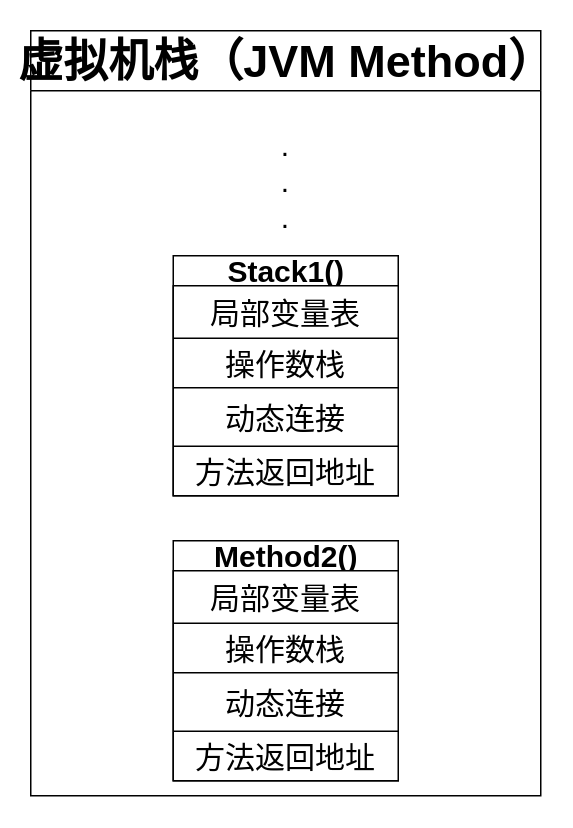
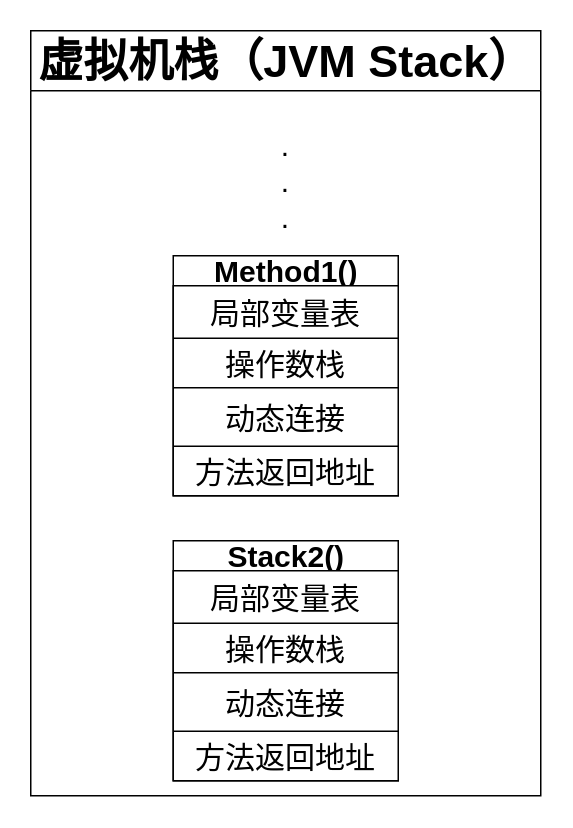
  <mxCell id="0" />
  <mxCell id="1" parent="0" />
- <mxCell id="2" value="虚拟机栈（JVM Method）" style="swimlane;html=1;startSize=40;horizontal=1;containerType=tree;newEdgeStyle={&quot;edgeStyle&quot;:&quot;elbowEdgeStyle&quot;,&quot;startArrow&quot;:&quot;none&quot;,&quot;endArrow&quot;:&quot;none&quot;};gradientColor=#ffffff;fontSize=30;" vertex="1" parent="1"><mxGeometry x="20" y="20" width="340" height="510" as="geometry" /></mxCell>
+ <mxCell id="2" value="虚拟机栈（JVM Stack）" style="swimlane;html=1;startSize=40;horizontal=1;containerType=tree;newEdgeStyle={&quot;edgeStyle&quot;:&quot;elbowEdgeStyle&quot;,&quot;startArrow&quot;:&quot;none&quot;,&quot;endArrow&quot;:&quot;none&quot;};gradientColor=#ffffff;fontSize=30;" vertex="1" parent="1"><mxGeometry x="20" y="20" width="340" height="510" as="geometry" /></mxCell>
  <mxCell id="3" value="&lt;font style=&quot;font-size: 20px;&quot;&gt;.&lt;br style=&quot;font-size: 20px;&quot;&gt;.&lt;br style=&quot;font-size: 20px;&quot;&gt;.&lt;/font&gt;" style="rounded=0;whiteSpace=wrap;html=1;gradientColor=#ffffff;strokeColor=none;fontSize=20;" vertex="1" parent="2"><mxGeometry x="110" y="50" width="120" height="100" as="geometry" /></mxCell>
- <mxCell id="4" value="Stack1()" style="swimlane;html=1;startSize=20;horizontal=1;containerType=tree;newEdgeStyle={&quot;edgeStyle&quot;:&quot;elbowEdgeStyle&quot;,&quot;startArrow&quot;:&quot;none&quot;,&quot;endArrow&quot;:&quot;none&quot;};gradientColor=#ffffff;fontSize=20;" vertex="1" parent="2"><mxGeometry x="95" y="150" width="150" height="160" as="geometry" /></mxCell>
+ <mxCell id="4" value="Method1()" style="swimlane;html=1;startSize=20;horizontal=1;containerType=tree;newEdgeStyle={&quot;edgeStyle&quot;:&quot;elbowEdgeStyle&quot;,&quot;startArrow&quot;:&quot;none&quot;,&quot;endArrow&quot;:&quot;none&quot;};gradientColor=#ffffff;fontSize=20;" vertex="1" parent="2"><mxGeometry x="95" y="150" width="150" height="160" as="geometry" /></mxCell>
  <mxCell id="5" value="" style="shape=table;html=1;whiteSpace=wrap;startSize=0;container=1;collapsible=0;childLayout=tableLayout;gradientColor=#ffffff;fontSize=15;" vertex="1" parent="4"><mxGeometry y="20" width="150" height="140" as="geometry" /></mxCell>
  <mxCell id="6" value="" style="shape=partialRectangle;html=1;whiteSpace=wrap;collapsible=0;dropTarget=0;pointerEvents=0;fillColor=none;top=0;left=0;bottom=0;right=0;points=[[0,0.5],[1,0.5]];portConstraint=eastwest;" vertex="1" parent="5"><mxGeometry width="150" height="35" as="geometry" /></mxCell>
  <mxCell id="7" value="局部变量表" style="shape=partialRectangle;html=1;whiteSpace=wrap;connectable=0;fillColor=none;top=0;left=0;bottom=0;right=0;overflow=hidden;fontSize=20;" vertex="1" parent="6"><mxGeometry width="150" height="35" as="geometry" /></mxCell>
  <mxCell id="8" value="" style="shape=partialRectangle;html=1;whiteSpace=wrap;collapsible=0;dropTarget=0;pointerEvents=0;fillColor=none;top=0;left=0;bottom=0;right=0;points=[[0,0.5],[1,0.5]];portConstraint=eastwest;" vertex="1" parent="5"><mxGeometry y="35" width="150" height="33" as="geometry" /></mxCell>
  <mxCell id="9" value="操作数栈" style="shape=partialRectangle;html=1;whiteSpace=wrap;connectable=0;fillColor=none;top=0;left=0;bottom=0;right=0;overflow=hidden;fontSize=20;" vertex="1" parent="8"><mxGeometry width="150" height="33" as="geometry" /></mxCell>
  <mxCell id="10" style="shape=partialRectangle;html=1;whiteSpace=wrap;collapsible=0;dropTarget=0;pointerEvents=0;fillColor=none;top=0;left=0;bottom=0;right=0;points=[[0,0.5],[1,0.5]];portConstraint=eastwest;" vertex="1" parent="5"><mxGeometry y="68" width="150" height="39" as="geometry" /></mxCell>
  <mxCell id="11" value="&lt;font style=&quot;font-size: 20px&quot;&gt;动态连接&lt;/font&gt;" style="shape=partialRectangle;html=1;whiteSpace=wrap;connectable=0;fillColor=none;top=0;left=0;bottom=0;right=0;overflow=hidden;" vertex="1" parent="10"><mxGeometry width="150" height="39" as="geometry" /></mxCell>
  <mxCell id="12" style="shape=partialRectangle;html=1;whiteSpace=wrap;collapsible=0;dropTarget=0;pointerEvents=0;fillColor=none;top=0;left=0;bottom=0;right=0;points=[[0,0.5],[1,0.5]];portConstraint=eastwest;" vertex="1" parent="5"><mxGeometry y="107" width="150" height="33" as="geometry" /></mxCell>
  <mxCell id="13" value="方法返回地址" style="shape=partialRectangle;html=1;whiteSpace=wrap;connectable=0;fillColor=none;top=0;left=0;bottom=0;right=0;overflow=hidden;fontSize=20;" vertex="1" parent="12"><mxGeometry width="150" height="33" as="geometry" /></mxCell>
- <mxCell id="14" value="Method2()" style="swimlane;html=1;startSize=20;horizontal=1;containerType=tree;newEdgeStyle={&quot;edgeStyle&quot;:&quot;elbowEdgeStyle&quot;,&quot;startArrow&quot;:&quot;none&quot;,&quot;endArrow&quot;:&quot;none&quot;};gradientColor=#ffffff;fontSize=20;" vertex="1" parent="2"><mxGeometry x="95" y="340" width="150" height="160" as="geometry" /></mxCell>
+ <mxCell id="14" value="Stack2()" style="swimlane;html=1;startSize=20;horizontal=1;containerType=tree;newEdgeStyle={&quot;edgeStyle&quot;:&quot;elbowEdgeStyle&quot;,&quot;startArrow&quot;:&quot;none&quot;,&quot;endArrow&quot;:&quot;none&quot;};gradientColor=#ffffff;fontSize=20;" vertex="1" parent="2"><mxGeometry x="95" y="340" width="150" height="160" as="geometry" /></mxCell>
  <mxCell id="15" value="" style="shape=table;html=1;whiteSpace=wrap;startSize=0;container=1;collapsible=0;childLayout=tableLayout;gradientColor=#ffffff;fontSize=15;" vertex="1" parent="14"><mxGeometry y="20" width="150" height="140" as="geometry" /></mxCell>
  <mxCell id="16" value="" style="shape=partialRectangle;html=1;whiteSpace=wrap;collapsible=0;dropTarget=0;pointerEvents=0;fillColor=none;top=0;left=0;bottom=0;right=0;points=[[0,0.5],[1,0.5]];portConstraint=eastwest;" vertex="1" parent="15"><mxGeometry width="150" height="35" as="geometry" /></mxCell>
  <mxCell id="17" value="局部变量表" style="shape=partialRectangle;html=1;whiteSpace=wrap;connectable=0;fillColor=none;top=0;left=0;bottom=0;right=0;overflow=hidden;fontSize=20;" vertex="1" parent="16"><mxGeometry width="150" height="35" as="geometry" /></mxCell>
  <mxCell id="18" value="" style="shape=partialRectangle;html=1;whiteSpace=wrap;collapsible=0;dropTarget=0;pointerEvents=0;fillColor=none;top=0;left=0;bottom=0;right=0;points=[[0,0.5],[1,0.5]];portConstraint=eastwest;" vertex="1" parent="15"><mxGeometry y="35" width="150" height="33" as="geometry" /></mxCell>
  <mxCell id="19" value="操作数栈" style="shape=partialRectangle;html=1;whiteSpace=wrap;connectable=0;fillColor=none;top=0;left=0;bottom=0;right=0;overflow=hidden;fontSize=20;" vertex="1" parent="18"><mxGeometry width="150" height="33" as="geometry" /></mxCell>
  <mxCell id="20" style="shape=partialRectangle;html=1;whiteSpace=wrap;collapsible=0;dropTarget=0;pointerEvents=0;fillColor=none;top=0;left=0;bottom=0;right=0;points=[[0,0.5],[1,0.5]];portConstraint=eastwest;" vertex="1" parent="15"><mxGeometry y="68" width="150" height="39" as="geometry" /></mxCell>
  <mxCell id="21" value="&lt;font style=&quot;font-size: 20px&quot;&gt;动态连接&lt;/font&gt;" style="shape=partialRectangle;html=1;whiteSpace=wrap;connectable=0;fillColor=none;top=0;left=0;bottom=0;right=0;overflow=hidden;" vertex="1" parent="20"><mxGeometry width="150" height="39" as="geometry" /></mxCell>
  <mxCell id="22" style="shape=partialRectangle;html=1;whiteSpace=wrap;collapsible=0;dropTarget=0;pointerEvents=0;fillColor=none;top=0;left=0;bottom=0;right=0;points=[[0,0.5],[1,0.5]];portConstraint=eastwest;" vertex="1" parent="15"><mxGeometry y="107" width="150" height="33" as="geometry" /></mxCell>
  <mxCell id="23" value="方法返回地址" style="shape=partialRectangle;html=1;whiteSpace=wrap;connectable=0;fillColor=none;top=0;left=0;bottom=0;right=0;overflow=hidden;fontSize=20;" vertex="1" parent="22"><mxGeometry width="150" height="33" as="geometry" /></mxCell>
